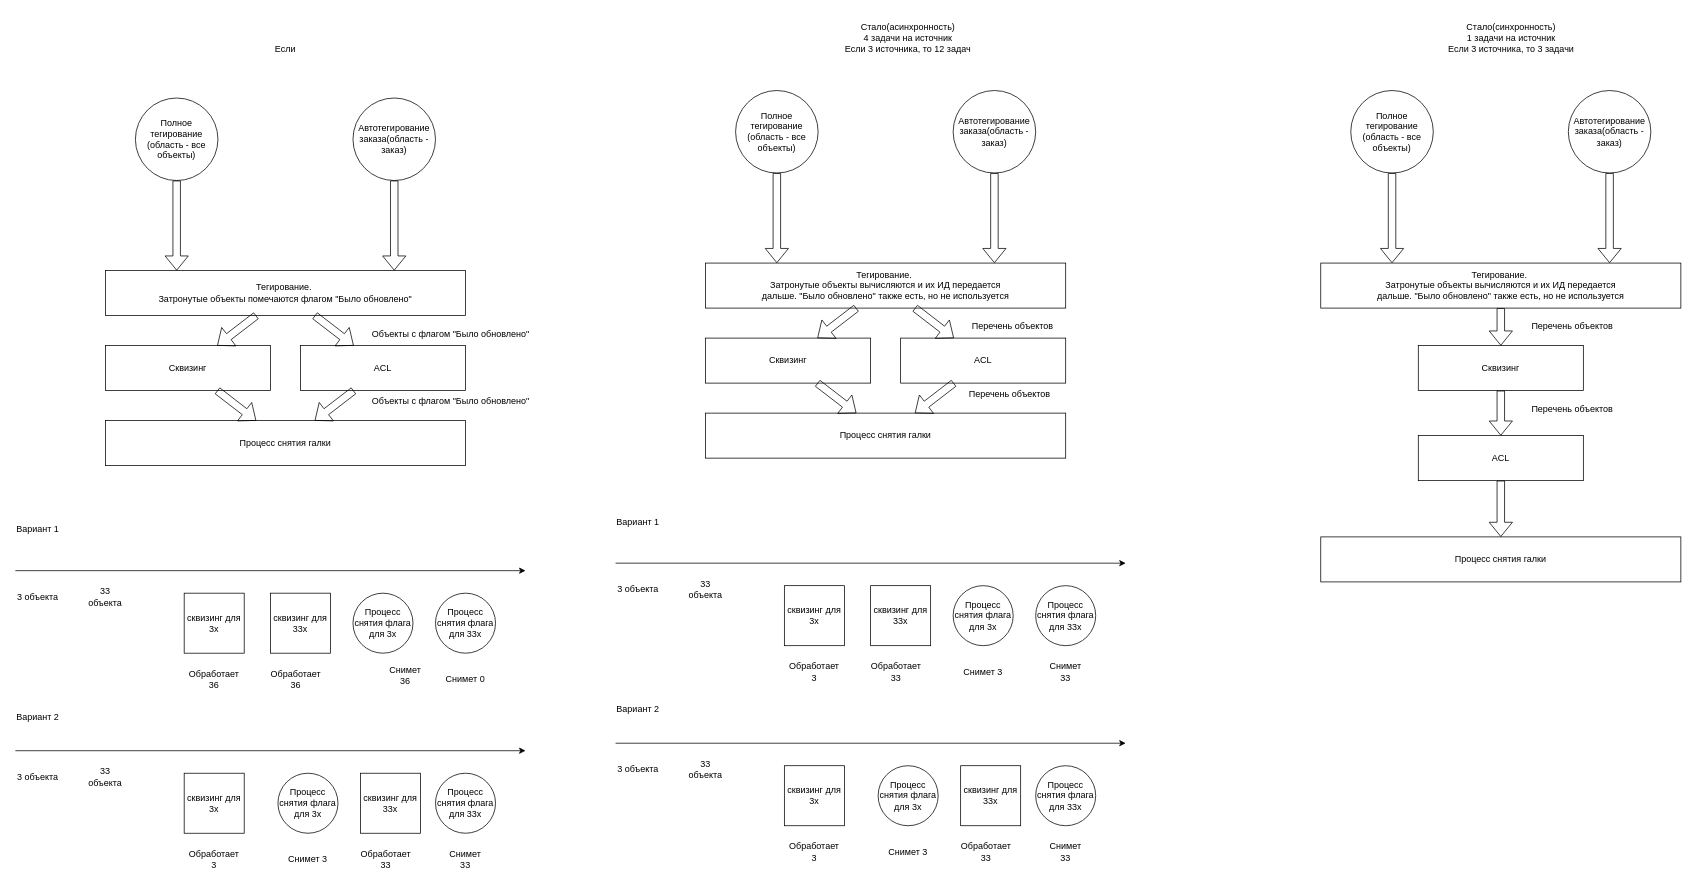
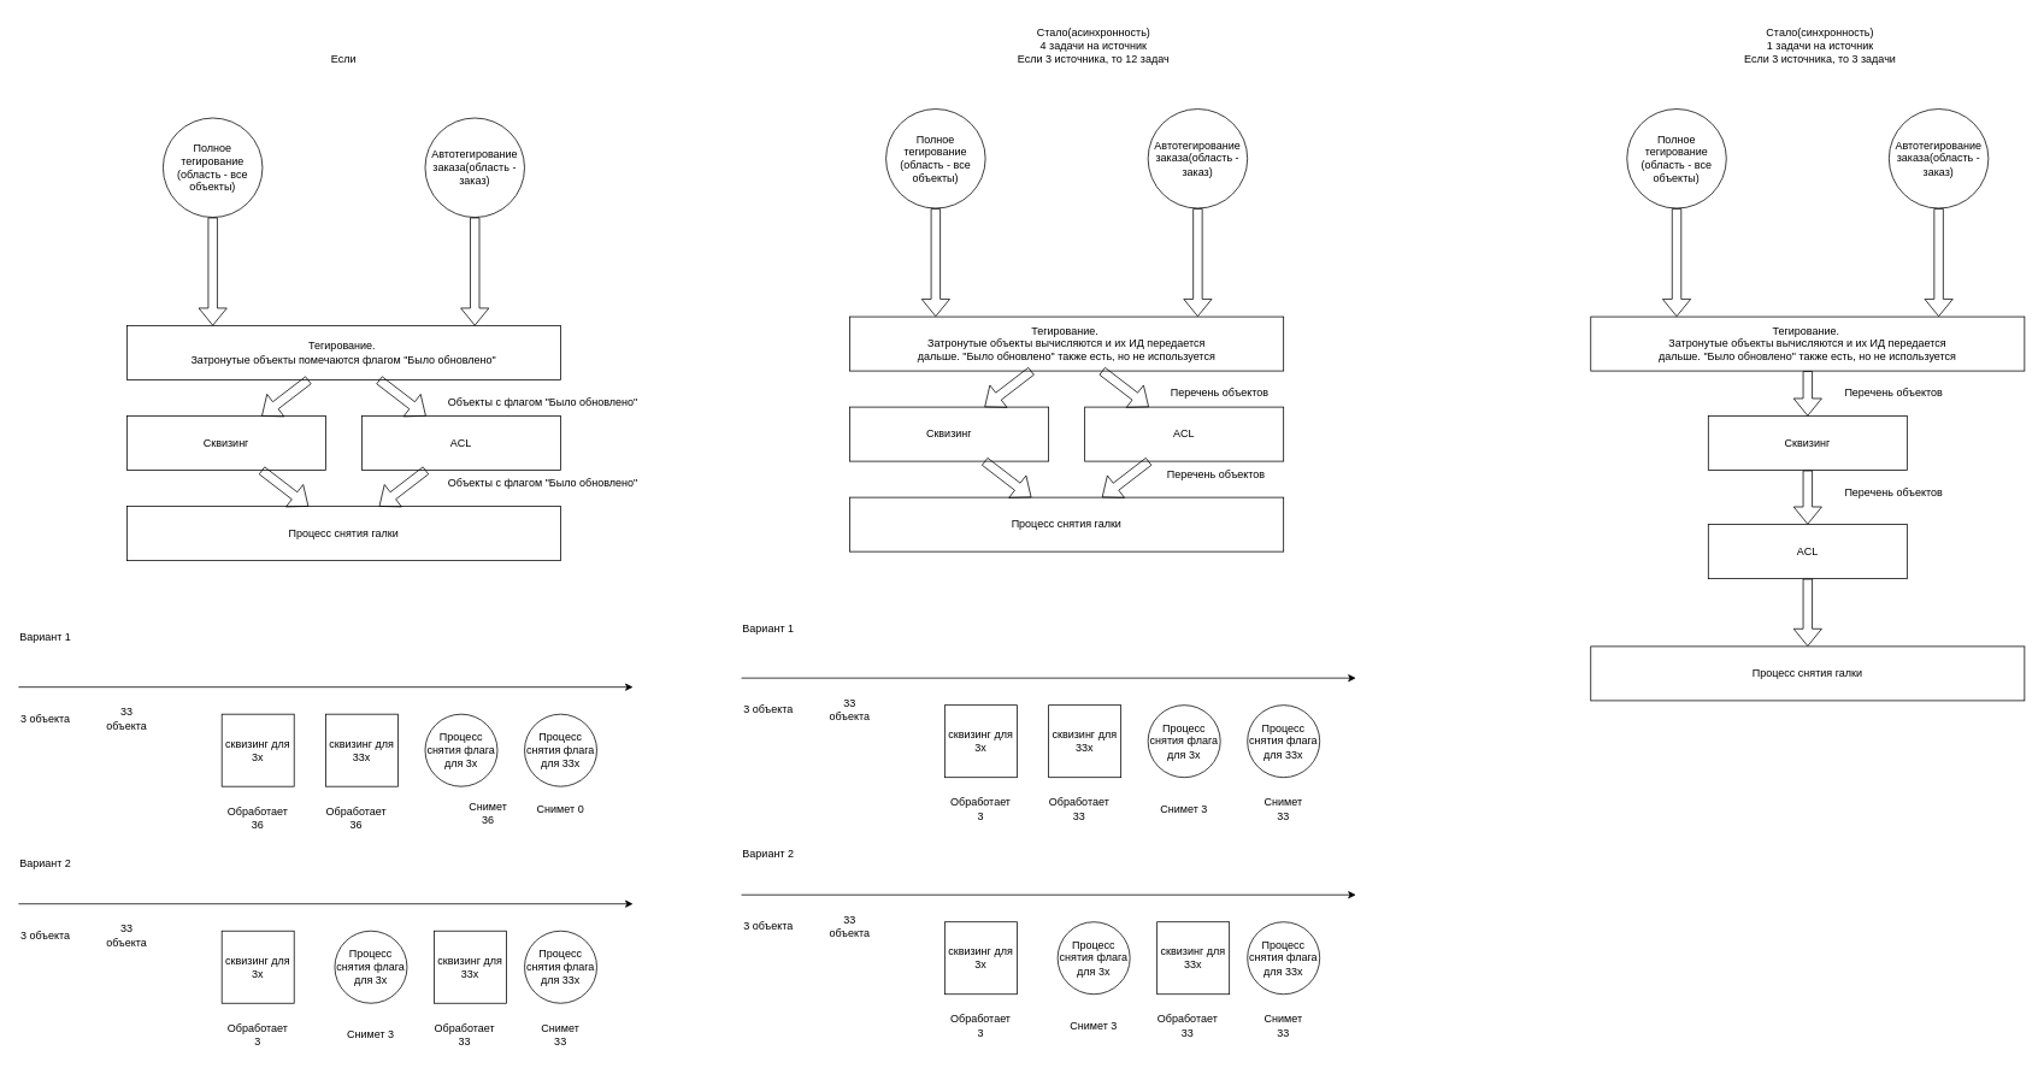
  <mxCell id="0" />
  <mxCell id="1" parent="0" />
  <mxCell id="2" value="Тегирование.&amp;nbsp;&lt;div&gt;Затронутые объекты помечаются флагом&amp;nbsp;&lt;span style=&quot;text-wrap: nowrap;&quot;&gt;&quot;Было обновлено&quot;&lt;/span&gt;&lt;/div&gt;" style="rounded=0;whiteSpace=wrap;html=1;" vertex="1" parent="1"><mxGeometry x="140" y="360" width="480" height="60" as="geometry" /></mxCell>
  <mxCell id="3" value="Процесс снятия галки" style="rounded=0;whiteSpace=wrap;html=1;" vertex="1" parent="1"><mxGeometry x="140" y="560" width="480" height="60" as="geometry" /></mxCell>
  <mxCell id="4" value="Сквизинг" style="rounded=0;whiteSpace=wrap;html=1;" vertex="1" parent="1"><mxGeometry x="140" y="460" width="220" height="60" as="geometry" /></mxCell>
  <mxCell id="5" value="ACL" style="rounded=0;whiteSpace=wrap;html=1;" vertex="1" parent="1"><mxGeometry x="400" y="460" width="220" height="60" as="geometry" /></mxCell>
  <mxCell id="6" value="" style="shape=flexArrow;endArrow=classic;html=1;rounded=0;" edge="1" parent="1" source="2" target="4"><mxGeometry width="50" height="50" relative="1" as="geometry"><mxPoint x="50" y="490" as="sourcePoint" /><mxPoint x="100" y="440" as="targetPoint" /></mxGeometry></mxCell>
  <mxCell id="7" value="" style="shape=flexArrow;endArrow=classic;html=1;rounded=0;" edge="1" parent="1" source="2" target="5"><mxGeometry width="50" height="50" relative="1" as="geometry"><mxPoint x="351" y="430" as="sourcePoint" /><mxPoint x="299" y="470" as="targetPoint" /></mxGeometry></mxCell>
  <mxCell id="8" value="" style="shape=flexArrow;endArrow=classic;html=1;rounded=0;" edge="1" parent="1" source="5" target="3"><mxGeometry width="50" height="50" relative="1" as="geometry"><mxPoint x="361" y="440" as="sourcePoint" /><mxPoint x="309" y="480" as="targetPoint" /></mxGeometry></mxCell>
  <mxCell id="9" value="" style="shape=flexArrow;endArrow=classic;html=1;rounded=0;" edge="1" parent="1" source="4" target="3"><mxGeometry width="50" height="50" relative="1" as="geometry"><mxPoint x="371" y="450" as="sourcePoint" /><mxPoint x="319" y="490" as="targetPoint" /></mxGeometry></mxCell>
  <mxCell id="10" value="Объекты с флагом &quot;Было обновлено&quot;" style="text;html=1;align=center;verticalAlign=middle;resizable=0;points=[];autosize=1;strokeColor=none;fillColor=none;" vertex="1" parent="1"><mxGeometry x="480" y="430" width="240" height="30" as="geometry" /></mxCell>
  <mxCell id="11" value="Объекты с флагом &quot;Было обновлено&quot;" style="text;html=1;align=center;verticalAlign=middle;resizable=0;points=[];autosize=1;strokeColor=none;fillColor=none;" vertex="1" parent="1"><mxGeometry x="480" y="520" width="240" height="30" as="geometry" /></mxCell>
  <mxCell id="12" value="Автотегирование заказа(область - заказ)" style="ellipse;whiteSpace=wrap;html=1;aspect=fixed;" vertex="1" parent="1"><mxGeometry x="470" y="130" width="110" height="110" as="geometry" /></mxCell>
  <mxCell id="13" value="" style="shape=flexArrow;endArrow=classic;html=1;rounded=0;" edge="1" parent="1" source="12"><mxGeometry width="50" height="50" relative="1" as="geometry"><mxPoint x="405" y="320" as="sourcePoint" /><mxPoint x="525" y="360" as="targetPoint" /></mxGeometry></mxCell>
  <mxCell id="14" value="Полное тегирование (область - все объекты)" style="ellipse;whiteSpace=wrap;html=1;aspect=fixed;" vertex="1" parent="1"><mxGeometry x="180" y="130" width="110" height="110" as="geometry" /></mxCell>
  <mxCell id="15" value="" style="shape=flexArrow;endArrow=classic;html=1;rounded=0;" edge="1" parent="1" source="14"><mxGeometry width="50" height="50" relative="1" as="geometry"><mxPoint x="115" y="320" as="sourcePoint" /><mxPoint x="235" y="360" as="targetPoint" /></mxGeometry></mxCell>
  <mxCell id="16" value="" style="endArrow=classic;html=1;rounded=0;" edge="1" parent="1"><mxGeometry width="50" height="50" relative="1" as="geometry"><mxPoint x="20" y="760" as="sourcePoint" /><mxPoint x="700" y="760" as="targetPoint" /></mxGeometry></mxCell>
  <mxCell id="17" value="3 объекта" style="text;html=1;align=center;verticalAlign=middle;whiteSpace=wrap;rounded=0;" vertex="1" parent="1"><mxGeometry x="20" y="780" width="60" height="30" as="geometry" /></mxCell>
  <mxCell id="18" value="сквизинг для 3х" style="whiteSpace=wrap;html=1;aspect=fixed;" vertex="1" parent="1"><mxGeometry x="245" y="790" width="80" height="80" as="geometry" /></mxCell>
  <mxCell id="19" value="33 объекта" style="text;html=1;align=center;verticalAlign=middle;whiteSpace=wrap;rounded=0;" vertex="1" parent="1"><mxGeometry x="110" y="780" width="60" height="30" as="geometry" /></mxCell>
  <mxCell id="20" value="сквизинг для 33х" style="whiteSpace=wrap;html=1;aspect=fixed;" vertex="1" parent="1"><mxGeometry x="360" y="790" width="80" height="80" as="geometry" /></mxCell>
  <mxCell id="21" value="Процесс снятия флага для 3х" style="ellipse;whiteSpace=wrap;html=1;aspect=fixed;" vertex="1" parent="1"><mxGeometry x="470" y="790" width="80" height="80" as="geometry" /></mxCell>
  <mxCell id="22" value="Процесс снятия флага для 33х" style="ellipse;whiteSpace=wrap;html=1;aspect=fixed;" vertex="1" parent="1"><mxGeometry x="580" y="790" width="80" height="80" as="geometry" /></mxCell>
  <mxCell id="23" value="Обработает&lt;div&gt;36&lt;/div&gt;" style="text;html=1;align=center;verticalAlign=middle;whiteSpace=wrap;rounded=0;" vertex="1" parent="1"><mxGeometry x="255" y="890" width="60" height="30" as="geometry" /></mxCell>
  <mxCell id="24" value="Обработает&lt;div&gt;36&lt;/div&gt;" style="text;html=1;align=center;verticalAlign=middle;whiteSpace=wrap;rounded=0;" vertex="1" parent="1"><mxGeometry x="364" y="890" width="60" height="30" as="geometry" /></mxCell>
  <mxCell id="25" value="Снимет 36" style="text;html=1;align=center;verticalAlign=middle;whiteSpace=wrap;rounded=0;" vertex="1" parent="1"><mxGeometry x="510" y="885" width="60" height="30" as="geometry" /></mxCell>
- <mxCell id="26" value="Снимет 0" style="text;html=1;align=center;verticalAlign=middle;whiteSpace=wrap;rounded=0;" vertex="1" parent="1"><mxGeometry x="590" y="890" width="60" height="30" as="geometry" /></mxCell>
+ <mxCell id="26" value="Снимет 0" style="text;html=1;align=center;verticalAlign=middle;whiteSpace=wrap;rounded=0;" vertex="1" parent="1"><mxGeometry x="590" y="880" width="60" height="30" as="geometry" /></mxCell>
  <mxCell id="27" value="" style="endArrow=classic;html=1;rounded=0;" edge="1" parent="1"><mxGeometry width="50" height="50" relative="1" as="geometry"><mxPoint x="20" y="1000" as="sourcePoint" /><mxPoint x="700" y="1000" as="targetPoint" /></mxGeometry></mxCell>
  <mxCell id="28" value="3 объекта" style="text;html=1;align=center;verticalAlign=middle;whiteSpace=wrap;rounded=0;" vertex="1" parent="1"><mxGeometry x="20" y="1020" width="60" height="30" as="geometry" /></mxCell>
  <mxCell id="29" value="сквизинг для 3х" style="whiteSpace=wrap;html=1;aspect=fixed;" vertex="1" parent="1"><mxGeometry x="245" y="1030" width="80" height="80" as="geometry" /></mxCell>
  <mxCell id="30" value="33 объекта" style="text;html=1;align=center;verticalAlign=middle;whiteSpace=wrap;rounded=0;" vertex="1" parent="1"><mxGeometry x="110" y="1020" width="60" height="30" as="geometry" /></mxCell>
  <mxCell id="31" value="сквизинг для 33х" style="whiteSpace=wrap;html=1;aspect=fixed;" vertex="1" parent="1"><mxGeometry x="480" y="1030" width="80" height="80" as="geometry" /></mxCell>
  <mxCell id="32" value="Процесс снятия флага для 3х" style="ellipse;whiteSpace=wrap;html=1;aspect=fixed;" vertex="1" parent="1"><mxGeometry x="370" y="1030" width="80" height="80" as="geometry" /></mxCell>
  <mxCell id="33" value="Процесс снятия флага для 33х" style="ellipse;whiteSpace=wrap;html=1;aspect=fixed;" vertex="1" parent="1"><mxGeometry x="580" y="1030" width="80" height="80" as="geometry" /></mxCell>
  <mxCell id="34" value="Обработает&lt;div&gt;3&lt;/div&gt;" style="text;html=1;align=center;verticalAlign=middle;whiteSpace=wrap;rounded=0;" vertex="1" parent="1"><mxGeometry x="255" y="1130" width="60" height="30" as="geometry" /></mxCell>
  <mxCell id="35" value="Обработает&lt;div&gt;33&lt;/div&gt;" style="text;html=1;align=center;verticalAlign=middle;whiteSpace=wrap;rounded=0;" vertex="1" parent="1"><mxGeometry x="484" y="1130" width="60" height="30" as="geometry" /></mxCell>
  <mxCell id="36" value="Снимет 3" style="text;html=1;align=center;verticalAlign=middle;whiteSpace=wrap;rounded=0;" vertex="1" parent="1"><mxGeometry x="380" y="1130" width="60" height="30" as="geometry" /></mxCell>
  <mxCell id="37" value="Снимет 33" style="text;html=1;align=center;verticalAlign=middle;whiteSpace=wrap;rounded=0;" vertex="1" parent="1"><mxGeometry x="590" y="1130" width="60" height="30" as="geometry" /></mxCell>
  <mxCell id="38" value="Вариант 1" style="text;html=1;align=center;verticalAlign=middle;whiteSpace=wrap;rounded=0;" vertex="1" parent="1"><mxGeometry x="20" y="690" width="60" height="30" as="geometry" /></mxCell>
  <mxCell id="39" value="Вариант 2" style="text;html=1;align=center;verticalAlign=middle;whiteSpace=wrap;rounded=0;" vertex="1" parent="1"><mxGeometry x="20" y="940" width="60" height="30" as="geometry" /></mxCell>
  <mxCell id="40" value="Тегирование.&amp;nbsp;&lt;div&gt;Затронутые объекты вычисляются и их ИД передается дальше.&amp;nbsp;&lt;span style=&quot;text-wrap: nowrap; background-color: initial;&quot;&gt;&quot;Было обновлено&quot; также есть, но не используется&lt;/span&gt;&lt;/div&gt;" style="rounded=0;whiteSpace=wrap;html=1;" vertex="1" parent="1"><mxGeometry x="940" y="350" width="480" height="60" as="geometry" /></mxCell>
  <mxCell id="41" value="Процесс снятия галки" style="rounded=0;whiteSpace=wrap;html=1;" vertex="1" parent="1"><mxGeometry x="940" y="550" width="480" height="60" as="geometry" /></mxCell>
  <mxCell id="42" value="Сквизинг" style="rounded=0;whiteSpace=wrap;html=1;" vertex="1" parent="1"><mxGeometry x="940" y="450" width="220" height="60" as="geometry" /></mxCell>
  <mxCell id="43" value="ACL" style="rounded=0;whiteSpace=wrap;html=1;" vertex="1" parent="1"><mxGeometry x="1200" y="450" width="220" height="60" as="geometry" /></mxCell>
  <mxCell id="44" value="" style="shape=flexArrow;endArrow=classic;html=1;rounded=0;" edge="1" parent="1" source="40" target="42"><mxGeometry width="50" height="50" relative="1" as="geometry"><mxPoint x="850" y="480" as="sourcePoint" /><mxPoint x="900" y="430" as="targetPoint" /></mxGeometry></mxCell>
  <mxCell id="45" value="" style="shape=flexArrow;endArrow=classic;html=1;rounded=0;" edge="1" parent="1" source="40" target="43"><mxGeometry width="50" height="50" relative="1" as="geometry"><mxPoint x="1151" y="420" as="sourcePoint" /><mxPoint x="1099" y="460" as="targetPoint" /></mxGeometry></mxCell>
  <mxCell id="46" value="" style="shape=flexArrow;endArrow=classic;html=1;rounded=0;" edge="1" parent="1" source="43" target="41"><mxGeometry width="50" height="50" relative="1" as="geometry"><mxPoint x="1161" y="430" as="sourcePoint" /><mxPoint x="1109" y="470" as="targetPoint" /></mxGeometry></mxCell>
  <mxCell id="47" value="" style="shape=flexArrow;endArrow=classic;html=1;rounded=0;" edge="1" parent="1" source="42" target="41"><mxGeometry width="50" height="50" relative="1" as="geometry"><mxPoint x="1171" y="440" as="sourcePoint" /><mxPoint x="1119" y="480" as="targetPoint" /></mxGeometry></mxCell>
  <mxCell id="48" value="Перечень объектов" style="text;html=1;align=center;verticalAlign=middle;resizable=0;points=[];autosize=1;strokeColor=none;fillColor=none;" vertex="1" parent="1"><mxGeometry x="1284" y="420" width="130" height="30" as="geometry" /></mxCell>
  <mxCell id="49" value="Перечень объектов" style="text;html=1;align=center;verticalAlign=middle;resizable=0;points=[];autosize=1;strokeColor=none;fillColor=none;" vertex="1" parent="1"><mxGeometry x="1280" y="510" width="130" height="30" as="geometry" /></mxCell>
  <mxCell id="50" value="Автотегирование заказа(область - заказ)" style="ellipse;whiteSpace=wrap;html=1;aspect=fixed;" vertex="1" parent="1"><mxGeometry x="1270" y="120" width="110" height="110" as="geometry" /></mxCell>
  <mxCell id="51" value="" style="shape=flexArrow;endArrow=classic;html=1;rounded=0;" edge="1" parent="1" source="50"><mxGeometry width="50" height="50" relative="1" as="geometry"><mxPoint x="1205" y="310" as="sourcePoint" /><mxPoint x="1325" y="350" as="targetPoint" /></mxGeometry></mxCell>
  <mxCell id="52" value="Полное тегирование (область - все объекты)" style="ellipse;whiteSpace=wrap;html=1;aspect=fixed;" vertex="1" parent="1"><mxGeometry x="980" y="120" width="110" height="110" as="geometry" /></mxCell>
  <mxCell id="53" value="" style="shape=flexArrow;endArrow=classic;html=1;rounded=0;" edge="1" parent="1" source="52"><mxGeometry width="50" height="50" relative="1" as="geometry"><mxPoint x="915" y="310" as="sourcePoint" /><mxPoint x="1035" y="350" as="targetPoint" /></mxGeometry></mxCell>
  <mxCell id="54" value="" style="endArrow=classic;html=1;rounded=0;" edge="1" parent="1"><mxGeometry width="50" height="50" relative="1" as="geometry"><mxPoint x="820" y="750" as="sourcePoint" /><mxPoint x="1500" y="750" as="targetPoint" /></mxGeometry></mxCell>
  <mxCell id="55" value="3 объекта" style="text;html=1;align=center;verticalAlign=middle;whiteSpace=wrap;rounded=0;" vertex="1" parent="1"><mxGeometry x="820" y="770" width="60" height="30" as="geometry" /></mxCell>
  <mxCell id="56" value="сквизинг для 3х" style="whiteSpace=wrap;html=1;aspect=fixed;" vertex="1" parent="1"><mxGeometry x="1045" y="780" width="80" height="80" as="geometry" /></mxCell>
  <mxCell id="57" value="33 объекта" style="text;html=1;align=center;verticalAlign=middle;whiteSpace=wrap;rounded=0;" vertex="1" parent="1"><mxGeometry x="910" y="770" width="60" height="30" as="geometry" /></mxCell>
  <mxCell id="58" value="сквизинг для 33х" style="whiteSpace=wrap;html=1;aspect=fixed;" vertex="1" parent="1"><mxGeometry x="1160" y="780" width="80" height="80" as="geometry" /></mxCell>
  <mxCell id="59" value="Процесс снятия флага для 3х" style="ellipse;whiteSpace=wrap;html=1;aspect=fixed;" vertex="1" parent="1"><mxGeometry x="1270" y="780" width="80" height="80" as="geometry" /></mxCell>
  <mxCell id="60" value="Процесс снятия флага для 33х" style="ellipse;whiteSpace=wrap;html=1;aspect=fixed;" vertex="1" parent="1"><mxGeometry x="1380" y="780" width="80" height="80" as="geometry" /></mxCell>
  <mxCell id="61" value="Обработает&lt;div&gt;3&lt;/div&gt;" style="text;html=1;align=center;verticalAlign=middle;whiteSpace=wrap;rounded=0;" vertex="1" parent="1"><mxGeometry x="1055" y="880" width="60" height="30" as="geometry" /></mxCell>
  <mxCell id="62" value="Обработает&lt;div&gt;33&lt;/div&gt;" style="text;html=1;align=center;verticalAlign=middle;whiteSpace=wrap;rounded=0;" vertex="1" parent="1"><mxGeometry x="1164" y="880" width="60" height="30" as="geometry" /></mxCell>
  <mxCell id="63" value="Снимет 3" style="text;html=1;align=center;verticalAlign=middle;whiteSpace=wrap;rounded=0;" vertex="1" parent="1"><mxGeometry x="1280" y="880" width="60" height="30" as="geometry" /></mxCell>
  <mxCell id="64" value="Снимет 33" style="text;html=1;align=center;verticalAlign=middle;whiteSpace=wrap;rounded=0;" vertex="1" parent="1"><mxGeometry x="1390" y="880" width="60" height="30" as="geometry" /></mxCell>
  <mxCell id="65" value="" style="endArrow=classic;html=1;rounded=0;" edge="1" parent="1"><mxGeometry width="50" height="50" relative="1" as="geometry"><mxPoint x="820" y="990" as="sourcePoint" /><mxPoint x="1500" y="990" as="targetPoint" /></mxGeometry></mxCell>
  <mxCell id="66" value="3 объекта" style="text;html=1;align=center;verticalAlign=middle;whiteSpace=wrap;rounded=0;" vertex="1" parent="1"><mxGeometry x="820" y="1010" width="60" height="30" as="geometry" /></mxCell>
  <mxCell id="67" value="сквизинг для 3х" style="whiteSpace=wrap;html=1;aspect=fixed;" vertex="1" parent="1"><mxGeometry x="1045" y="1020" width="80" height="80" as="geometry" /></mxCell>
  <mxCell id="68" value="33 объекта" style="text;html=1;align=center;verticalAlign=middle;whiteSpace=wrap;rounded=0;" vertex="1" parent="1"><mxGeometry x="910" y="1010" width="60" height="30" as="geometry" /></mxCell>
  <mxCell id="69" value="сквизинг для 33х" style="whiteSpace=wrap;html=1;aspect=fixed;" vertex="1" parent="1"><mxGeometry x="1280" y="1020" width="80" height="80" as="geometry" /></mxCell>
  <mxCell id="70" value="Процесс снятия флага для 3х" style="ellipse;whiteSpace=wrap;html=1;aspect=fixed;" vertex="1" parent="1"><mxGeometry x="1170" y="1020" width="80" height="80" as="geometry" /></mxCell>
  <mxCell id="71" value="Процесс снятия флага для 33х" style="ellipse;whiteSpace=wrap;html=1;aspect=fixed;" vertex="1" parent="1"><mxGeometry x="1380" y="1020" width="80" height="80" as="geometry" /></mxCell>
  <mxCell id="72" value="Обработает&lt;div&gt;3&lt;/div&gt;" style="text;html=1;align=center;verticalAlign=middle;whiteSpace=wrap;rounded=0;" vertex="1" parent="1"><mxGeometry x="1055" y="1120" width="60" height="30" as="geometry" /></mxCell>
  <mxCell id="73" value="Обработает&lt;div&gt;33&lt;/div&gt;" style="text;html=1;align=center;verticalAlign=middle;whiteSpace=wrap;rounded=0;" vertex="1" parent="1"><mxGeometry x="1284" y="1120" width="60" height="30" as="geometry" /></mxCell>
  <mxCell id="74" value="Снимет 3" style="text;html=1;align=center;verticalAlign=middle;whiteSpace=wrap;rounded=0;" vertex="1" parent="1"><mxGeometry x="1180" y="1120" width="60" height="30" as="geometry" /></mxCell>
  <mxCell id="75" value="Снимет 33" style="text;html=1;align=center;verticalAlign=middle;whiteSpace=wrap;rounded=0;" vertex="1" parent="1"><mxGeometry x="1390" y="1120" width="60" height="30" as="geometry" /></mxCell>
  <mxCell id="76" value="Вариант 1" style="text;html=1;align=center;verticalAlign=middle;whiteSpace=wrap;rounded=0;" vertex="1" parent="1"><mxGeometry x="820" y="680" width="60" height="30" as="geometry" /></mxCell>
  <mxCell id="77" value="Вариант 2" style="text;html=1;align=center;verticalAlign=middle;whiteSpace=wrap;rounded=0;" vertex="1" parent="1"><mxGeometry x="820" y="930" width="60" height="30" as="geometry" /></mxCell>
  <mxCell id="78" value="Если" style="text;html=1;align=center;verticalAlign=middle;whiteSpace=wrap;rounded=0;" vertex="1" parent="1"><mxGeometry x="350" y="50" width="60" height="30" as="geometry" /></mxCell>
  <mxCell id="79" value="Стало(асинхронность)&lt;div&gt;4 задачи на источник&lt;/div&gt;&lt;div&gt;Если 3 источника, то 12 задач&lt;/div&gt;" style="text;html=1;align=center;verticalAlign=middle;whiteSpace=wrap;rounded=0;" vertex="1" parent="1"><mxGeometry x="1105" y="20" width="210" height="60" as="geometry" /></mxCell>
  <mxCell id="80" value="Тегирование.&amp;nbsp;&lt;div&gt;Затронутые объекты вычисляются и их ИД передается дальше.&amp;nbsp;&lt;span style=&quot;text-wrap: nowrap; background-color: initial;&quot;&gt;&quot;Было обновлено&quot; также есть, но не используется&lt;/span&gt;&lt;/div&gt;" style="rounded=0;whiteSpace=wrap;html=1;" vertex="1" parent="1"><mxGeometry x="1760" y="350" width="480" height="60" as="geometry" /></mxCell>
  <mxCell id="81" value="Процесс снятия галки" style="rounded=0;whiteSpace=wrap;html=1;" vertex="1" parent="1"><mxGeometry x="1760" y="715" width="480" height="60" as="geometry" /></mxCell>
  <mxCell id="82" value="Сквизинг" style="rounded=0;whiteSpace=wrap;html=1;" vertex="1" parent="1"><mxGeometry x="1890" y="460" width="220" height="60" as="geometry" /></mxCell>
  <mxCell id="83" value="ACL" style="rounded=0;whiteSpace=wrap;html=1;" vertex="1" parent="1"><mxGeometry x="1890" y="580" width="220" height="60" as="geometry" /></mxCell>
  <mxCell id="84" value="" style="shape=flexArrow;endArrow=classic;html=1;rounded=0;" edge="1" parent="1" source="80" target="82"><mxGeometry width="50" height="50" relative="1" as="geometry"><mxPoint x="1670" y="480" as="sourcePoint" /><mxPoint x="1720" y="430" as="targetPoint" /></mxGeometry></mxCell>
  <mxCell id="85" value="" style="shape=flexArrow;endArrow=classic;html=1;rounded=0;" edge="1" parent="1" source="82" target="83"><mxGeometry width="50" height="50" relative="1" as="geometry"><mxPoint x="1971" y="420" as="sourcePoint" /><mxPoint x="1919" y="460" as="targetPoint" /></mxGeometry></mxCell>
  <mxCell id="86" value="" style="shape=flexArrow;endArrow=classic;html=1;rounded=0;" edge="1" parent="1" source="83" target="81"><mxGeometry width="50" height="50" relative="1" as="geometry"><mxPoint x="2000" y="610" as="sourcePoint" /><mxPoint x="1939" y="480" as="targetPoint" /></mxGeometry></mxCell>
  <mxCell id="87" value="Перечень объектов" style="text;html=1;align=center;verticalAlign=middle;resizable=0;points=[];autosize=1;strokeColor=none;fillColor=none;" vertex="1" parent="1"><mxGeometry x="2030" y="420" width="130" height="30" as="geometry" /></mxCell>
  <mxCell id="88" value="Перечень объектов" style="text;html=1;align=center;verticalAlign=middle;resizable=0;points=[];autosize=1;strokeColor=none;fillColor=none;" vertex="1" parent="1"><mxGeometry x="2030" y="530" width="130" height="30" as="geometry" /></mxCell>
  <mxCell id="89" value="Автотегирование заказа(область - заказ)" style="ellipse;whiteSpace=wrap;html=1;aspect=fixed;" vertex="1" parent="1"><mxGeometry x="2090" y="120" width="110" height="110" as="geometry" /></mxCell>
  <mxCell id="90" value="" style="shape=flexArrow;endArrow=classic;html=1;rounded=0;" edge="1" parent="1" source="89"><mxGeometry width="50" height="50" relative="1" as="geometry"><mxPoint x="2025" y="310" as="sourcePoint" /><mxPoint x="2145" y="350" as="targetPoint" /></mxGeometry></mxCell>
  <mxCell id="91" value="Полное тегирование (область - все объекты)" style="ellipse;whiteSpace=wrap;html=1;aspect=fixed;" vertex="1" parent="1"><mxGeometry x="1800" y="120" width="110" height="110" as="geometry" /></mxCell>
  <mxCell id="92" value="" style="shape=flexArrow;endArrow=classic;html=1;rounded=0;" edge="1" parent="1" source="91"><mxGeometry width="50" height="50" relative="1" as="geometry"><mxPoint x="1735" y="310" as="sourcePoint" /><mxPoint x="1855" y="350" as="targetPoint" /></mxGeometry></mxCell>
  <mxCell id="93" value="Стало(синхронность)&lt;div&gt;1 задачи на источник&lt;/div&gt;&lt;div&gt;Если 3 источника, то 3 задачи&lt;/div&gt;" style="text;html=1;align=center;verticalAlign=middle;whiteSpace=wrap;rounded=0;" vertex="1" parent="1"><mxGeometry x="1909" y="20" width="210" height="60" as="geometry" /></mxCell>
